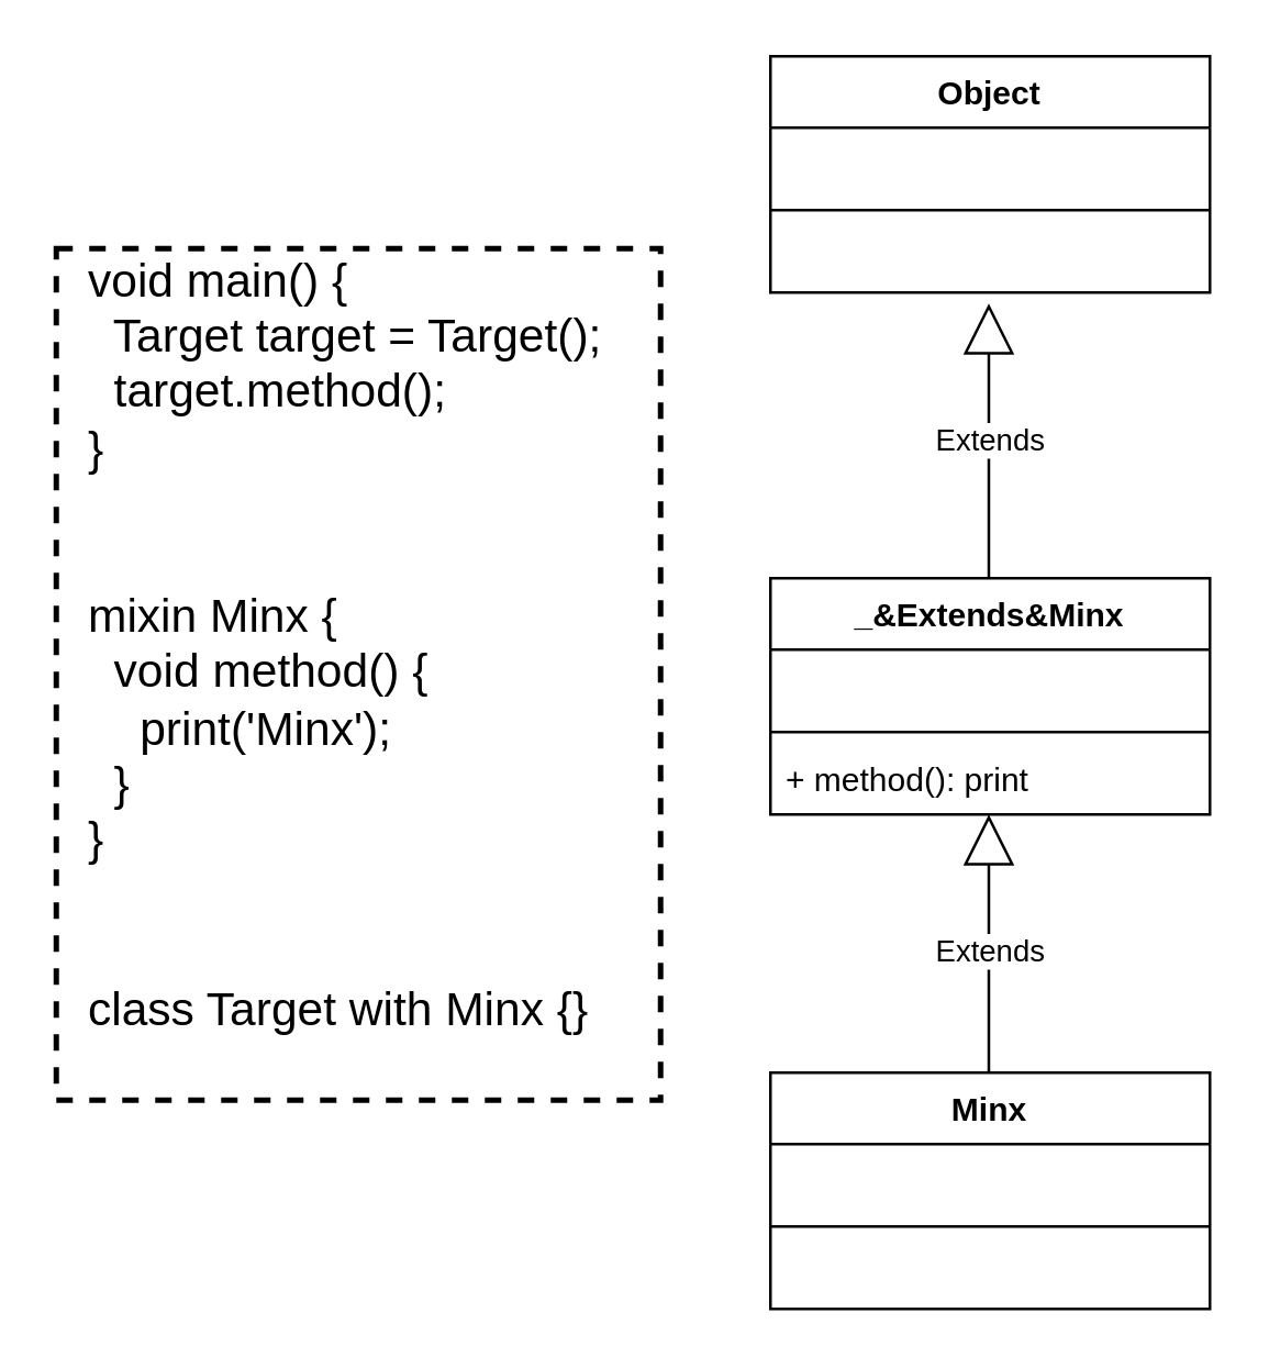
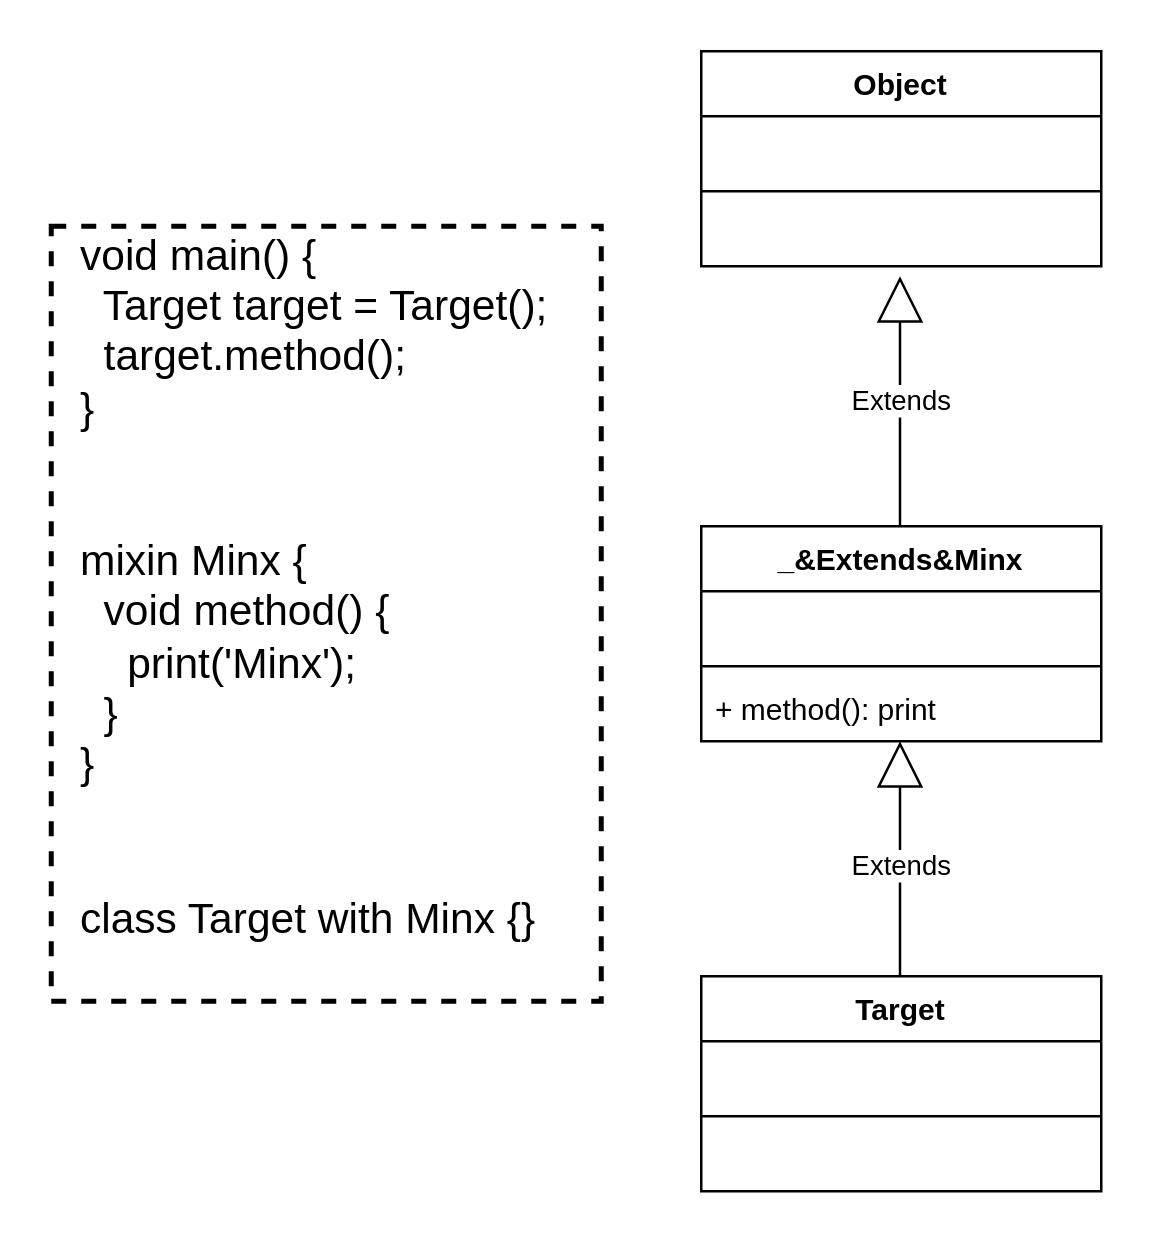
  <mxCell id="0" />
  <mxCell id="1" parent="0" />
  <mxCell id="2" value="Extends" style="endArrow=block;endSize=16;endFill=0;html=1;" parent="1" edge="1"><mxGeometry width="160" relative="1" as="geometry"><mxPoint x="359.5" y="396" as="sourcePoint" /><mxPoint x="359.5" y="296" as="targetPoint" /></mxGeometry></mxCell>
  <mxCell id="3" value="_&amp;Extends&amp;Minx" style="swimlane;fontStyle=1;align=center;verticalAlign=top;childLayout=stackLayout;horizontal=1;startSize=26;horizontalStack=0;resizeParent=1;resizeParentMax=0;resizeLast=0;collapsible=1;marginBottom=0;" parent="1" vertex="1"><mxGeometry x="280" y="210" width="160" height="86" as="geometry" /></mxCell>
  <mxCell id="4" value="    " style="text;strokeColor=none;fillColor=none;align=left;verticalAlign=top;spacingLeft=4;spacingRight=4;overflow=hidden;rotatable=0;points=[[0,0.5],[1,0.5]];portConstraint=eastwest;" parent="3" vertex="1"><mxGeometry y="26" width="160" height="26" as="geometry" /></mxCell>
  <mxCell id="5" value="" style="line;strokeWidth=1;fillColor=none;align=left;verticalAlign=middle;spacingTop=-1;spacingLeft=3;spacingRight=3;rotatable=0;labelPosition=right;points=[];portConstraint=eastwest;" parent="3" vertex="1"><mxGeometry y="52" width="160" height="8" as="geometry" /></mxCell>
  <mxCell id="6" value="+ method(): print" style="text;strokeColor=none;fillColor=none;align=left;verticalAlign=top;spacingLeft=4;spacingRight=4;overflow=hidden;rotatable=0;points=[[0,0.5],[1,0.5]];portConstraint=eastwest;" parent="3" vertex="1"><mxGeometry y="60" width="160" height="26" as="geometry" /></mxCell>
- <mxCell id="7" value="Minx" style="swimlane;fontStyle=1;align=center;verticalAlign=top;childLayout=stackLayout;horizontal=1;startSize=26;horizontalStack=0;resizeParent=1;resizeParentMax=0;resizeLast=0;collapsible=1;marginBottom=0;" parent="1" vertex="1"><mxGeometry x="280" y="390" width="160" height="86" as="geometry" /></mxCell>
+ <mxCell id="7" value="Target" style="swimlane;fontStyle=1;align=center;verticalAlign=top;childLayout=stackLayout;horizontal=1;startSize=26;horizontalStack=0;resizeParent=1;resizeParentMax=0;resizeLast=0;collapsible=1;marginBottom=0;" parent="1" vertex="1"><mxGeometry x="280" y="390" width="160" height="86" as="geometry" /></mxCell>
  <mxCell id="8" value="    " style="text;strokeColor=none;fillColor=none;align=left;verticalAlign=top;spacingLeft=4;spacingRight=4;overflow=hidden;rotatable=0;points=[[0,0.5],[1,0.5]];portConstraint=eastwest;" parent="7" vertex="1"><mxGeometry y="26" width="160" height="26" as="geometry" /></mxCell>
  <mxCell id="9" value="" style="line;strokeWidth=1;fillColor=none;align=left;verticalAlign=middle;spacingTop=-1;spacingLeft=3;spacingRight=3;rotatable=0;labelPosition=right;points=[];portConstraint=eastwest;" parent="7" vertex="1"><mxGeometry y="52" width="160" height="8" as="geometry" /></mxCell>
  <mxCell id="10" value=" " style="text;strokeColor=none;fillColor=none;align=left;verticalAlign=top;spacingLeft=4;spacingRight=4;overflow=hidden;rotatable=0;points=[[0,0.5],[1,0.5]];portConstraint=eastwest;" parent="7" vertex="1"><mxGeometry y="60" width="160" height="26" as="geometry" /></mxCell>
  <mxCell id="11" value="Object" style="swimlane;fontStyle=1;align=center;verticalAlign=top;childLayout=stackLayout;horizontal=1;startSize=26;horizontalStack=0;resizeParent=1;resizeParentMax=0;resizeLast=0;collapsible=1;marginBottom=0;" parent="1" vertex="1"><mxGeometry x="280" y="20" width="160" height="86" as="geometry" /></mxCell>
  <mxCell id="12" value=" " style="text;strokeColor=none;fillColor=none;align=left;verticalAlign=top;spacingLeft=4;spacingRight=4;overflow=hidden;rotatable=0;points=[[0,0.5],[1,0.5]];portConstraint=eastwest;" parent="11" vertex="1"><mxGeometry y="26" width="160" height="26" as="geometry" /></mxCell>
  <mxCell id="13" value="" style="line;strokeWidth=1;fillColor=none;align=left;verticalAlign=middle;spacingTop=-1;spacingLeft=3;spacingRight=3;rotatable=0;labelPosition=right;points=[];portConstraint=eastwest;" parent="11" vertex="1"><mxGeometry y="52" width="160" height="8" as="geometry" /></mxCell>
  <mxCell id="14" value=" " style="text;strokeColor=none;fillColor=none;align=left;verticalAlign=top;spacingLeft=4;spacingRight=4;overflow=hidden;rotatable=0;points=[[0,0.5],[1,0.5]];portConstraint=eastwest;" parent="11" vertex="1"><mxGeometry y="60" width="160" height="26" as="geometry" /></mxCell>
  <mxCell id="15" value="Extends" style="endArrow=block;endSize=16;endFill=0;html=1;" parent="1" edge="1"><mxGeometry width="160" relative="1" as="geometry"><mxPoint x="359.5" y="210" as="sourcePoint" /><mxPoint x="359.5" y="110" as="targetPoint" /></mxGeometry></mxCell>
  <mxCell id="16" value="&lt;div style=&quot;font-size: 17px;&quot;&gt;void main() {&lt;/div&gt;&lt;div style=&quot;font-size: 17px;&quot;&gt;&amp;nbsp; Target target = Target();&lt;/div&gt;&lt;div style=&quot;font-size: 17px;&quot;&gt;&amp;nbsp; target.method();&lt;/div&gt;&lt;div style=&quot;font-size: 17px;&quot;&gt;}&lt;/div&gt;&lt;div style=&quot;font-size: 17px;&quot;&gt;&lt;br style=&quot;font-size: 17px;&quot;&gt;&lt;/div&gt;&lt;div style=&quot;font-size: 17px;&quot;&gt;&lt;br style=&quot;font-size: 17px;&quot;&gt;&lt;/div&gt;&lt;div style=&quot;font-size: 17px;&quot;&gt;mixin Minx {&lt;/div&gt;&lt;div style=&quot;font-size: 17px;&quot;&gt;&amp;nbsp; void method() {&lt;/div&gt;&lt;div style=&quot;font-size: 17px;&quot;&gt;&amp;nbsp; &amp;nbsp; print('Minx');&lt;/div&gt;&lt;div style=&quot;font-size: 17px;&quot;&gt;&amp;nbsp; }&lt;/div&gt;&lt;div style=&quot;font-size: 17px;&quot;&gt;}&lt;/div&gt;&lt;div style=&quot;font-size: 17px;&quot;&gt;&lt;br style=&quot;font-size: 17px;&quot;&gt;&lt;/div&gt;&lt;div style=&quot;font-size: 17px;&quot;&gt;&lt;br style=&quot;font-size: 17px;&quot;&gt;&lt;/div&gt;&lt;div style=&quot;font-size: 17px;&quot;&gt;class Target with Minx {}&lt;/div&gt;&lt;div style=&quot;font-size: 17px;&quot;&gt;&lt;br style=&quot;font-size: 17px;&quot;&gt;&lt;/div&gt;" style="text;html=1;align=left;verticalAlign=middle;resizable=0;points=[];autosize=1;fontSize=17;dashed=1;" parent="1" vertex="1"><mxGeometry x="30" y="90" width="200" height="310" as="geometry" /></mxCell>
  <mxCell id="17" value="" style="rounded=0;whiteSpace=wrap;html=1;dashed=1;fontSize=17;align=left;fillColor=none;strokeWidth=2;" vertex="1" parent="1"><mxGeometry x="20" y="90" width="220" height="310" as="geometry" /></mxCell>
